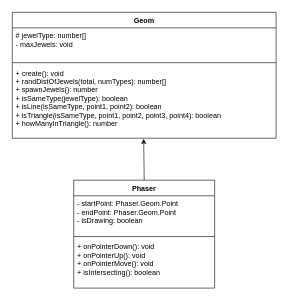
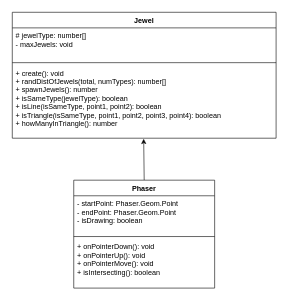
  <mxCell id="0" />
  <mxCell id="1" parent="0" />
- <mxCell id="2" value="Geom" style="swimlane;fontStyle=1;align=center;verticalAlign=top;childLayout=stackLayout;horizontal=1;startSize=26;horizontalStack=0;resizeParent=1;resizeParentMax=0;resizeLast=0;collapsible=1;marginBottom=0;" parent="1" vertex="1"><mxGeometry x="20" y="20" width="440" height="210" as="geometry" /></mxCell>
+ <mxCell id="2" value="Jewel" style="swimlane;fontStyle=1;align=center;verticalAlign=top;childLayout=stackLayout;horizontal=1;startSize=26;horizontalStack=0;resizeParent=1;resizeParentMax=0;resizeLast=0;collapsible=1;marginBottom=0;" parent="1" vertex="1"><mxGeometry x="20" y="20" width="440" height="210" as="geometry" /></mxCell>
  <mxCell id="3" value="# jewelType: number[]&#10;- maxJewels: void" style="text;strokeColor=none;fillColor=none;align=left;verticalAlign=top;spacingLeft=4;spacingRight=4;overflow=hidden;rotatable=0;points=[[0,0.5],[1,0.5]];portConstraint=eastwest;" parent="2" vertex="1"><mxGeometry y="26" width="440" height="54" as="geometry" /></mxCell>
  <mxCell id="4" value="" style="line;strokeWidth=1;fillColor=none;align=left;verticalAlign=middle;spacingTop=-1;spacingLeft=3;spacingRight=3;rotatable=0;labelPosition=right;points=[];portConstraint=eastwest;strokeColor=inherit;" parent="2" vertex="1"><mxGeometry y="80" width="440" height="8" as="geometry" /></mxCell>
  <mxCell id="5" value="+ create(): void&#10;+ randDistOfJewels(total, numTypes): number[]&#10;+ spawnJewels(): number&#10;+ isSameType(jewelType): boolean&#10;+ isLine(isSameType, point1, point2): boolean&#10;+ isTriangle(isSameType, point1, point2, point3, point4): boolean&#10;+ howManyInTriangle(): number" style="text;strokeColor=none;fillColor=none;align=left;verticalAlign=top;spacingLeft=4;spacingRight=4;overflow=hidden;rotatable=0;points=[[0,0.5],[1,0.5]];portConstraint=eastwest;" parent="2" vertex="1"><mxGeometry y="88" width="440" height="122" as="geometry" /></mxCell>
  <mxCell id="6" style="edgeStyle=none;html=1;exitX=0.5;exitY=0;exitDx=0;exitDy=0;entryX=0.498;entryY=1.008;entryDx=0;entryDy=0;entryPerimeter=0;" parent="1" source="7" target="5" edge="1"><mxGeometry relative="1" as="geometry" /></mxCell>
  <mxCell id="7" value="Phaser" style="swimlane;fontStyle=1;align=center;verticalAlign=top;childLayout=stackLayout;horizontal=1;startSize=26;horizontalStack=0;resizeParent=1;resizeParentMax=0;resizeLast=0;collapsible=1;marginBottom=0;" parent="1" vertex="1"><mxGeometry x="122.5" y="300" width="235" height="180" as="geometry" /></mxCell>
  <mxCell id="8" value="- startPoint: Phaser.Geom.Point &#10;- endPoint: Phaser.Geom.Point&#10;- isDrawing: boolean" style="text;strokeColor=none;fillColor=none;align=left;verticalAlign=top;spacingLeft=4;spacingRight=4;overflow=hidden;rotatable=0;points=[[0,0.5],[1,0.5]];portConstraint=eastwest;" parent="7" vertex="1"><mxGeometry y="26" width="235" height="64" as="geometry" /></mxCell>
  <mxCell id="9" value="" style="line;strokeWidth=1;fillColor=none;align=left;verticalAlign=middle;spacingTop=-1;spacingLeft=3;spacingRight=3;rotatable=0;labelPosition=right;points=[];portConstraint=eastwest;strokeColor=inherit;" parent="7" vertex="1"><mxGeometry y="90" width="235" height="8" as="geometry" /></mxCell>
  <mxCell id="10" value="+ onPointerDown(): void&#10;+ onPointerUp(): void&#10;+ onPointerMove(): void&#10;+ isIntersecting(): boolean" style="text;strokeColor=none;fillColor=none;align=left;verticalAlign=top;spacingLeft=4;spacingRight=4;overflow=hidden;rotatable=0;points=[[0,0.5],[1,0.5]];portConstraint=eastwest;" parent="7" vertex="1"><mxGeometry y="98" width="235" height="82" as="geometry" /></mxCell>
